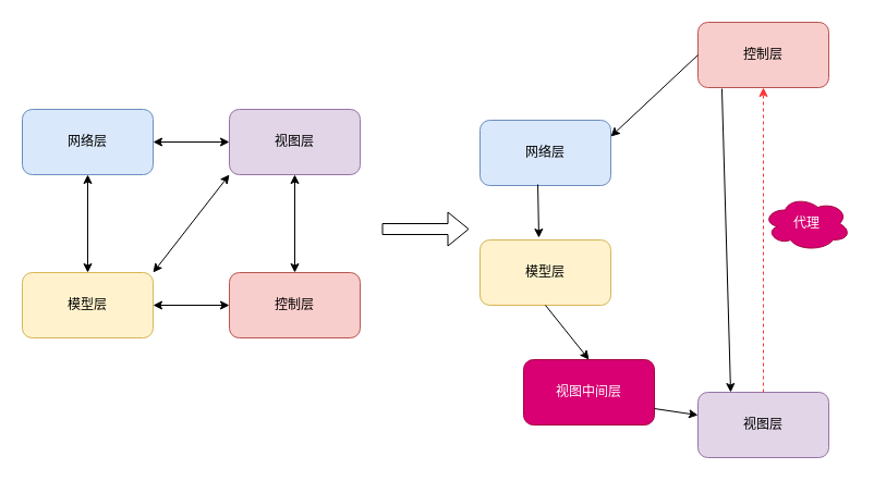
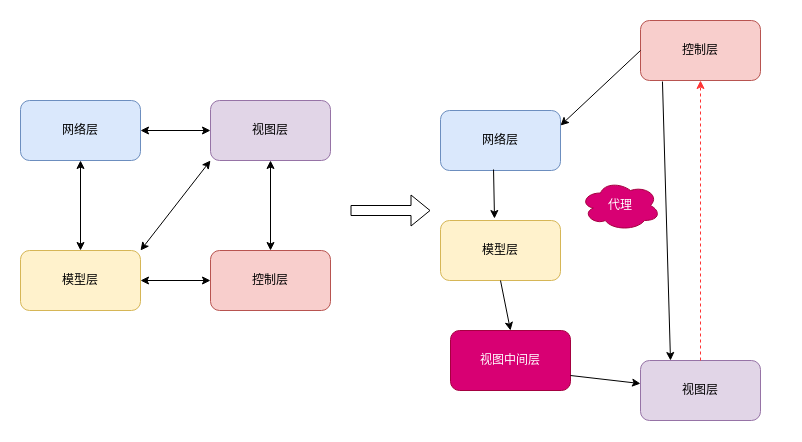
  <mxCell id="0" />
  <mxCell id="1" parent="0" />
  <mxCell id="2" value="网络层" style="rounded=1;whiteSpace=wrap;html=1;fillColor=#dae8fc;strokeColor=#6c8ebf;" vertex="1" parent="1"><mxGeometry x="20" y="100" width="120" height="60" as="geometry" /></mxCell>
  <mxCell id="3" value="模型层" style="rounded=1;whiteSpace=wrap;html=1;fillColor=#fff2cc;strokeColor=#d6b656;" vertex="1" parent="1"><mxGeometry x="20" y="250" width="120" height="60" as="geometry" /></mxCell>
  <mxCell id="4" value="控制层" style="rounded=1;whiteSpace=wrap;html=1;fillColor=#f8cecc;strokeColor=#b85450;" vertex="1" parent="1"><mxGeometry x="210" y="250" width="120" height="60" as="geometry" /></mxCell>
  <mxCell id="5" value="视图层" style="rounded=1;whiteSpace=wrap;html=1;fillColor=#e1d5e7;strokeColor=#9673a6;" vertex="1" parent="1"><mxGeometry x="210" y="100" width="120" height="60" as="geometry" /></mxCell>
  <mxCell id="6" value="" style="endArrow=classic;startArrow=classic;html=1;exitX=0.5;exitY=0;exitDx=0;exitDy=0;" edge="1" parent="1" source="4" target="5"><mxGeometry width="50" height="50" relative="1" as="geometry"><mxPoint x="350" y="260" as="sourcePoint" /><mxPoint x="400" y="210" as="targetPoint" /></mxGeometry></mxCell>
  <mxCell id="7" value="" style="endArrow=classic;startArrow=classic;html=1;entryX=0;entryY=0.5;entryDx=0;entryDy=0;exitX=1;exitY=0.5;exitDx=0;exitDy=0;" edge="1" parent="1" source="2" target="5"><mxGeometry width="50" height="50" relative="1" as="geometry"><mxPoint x="350" y="260" as="sourcePoint" /><mxPoint x="400" y="210" as="targetPoint" /></mxGeometry></mxCell>
  <mxCell id="8" value="" style="endArrow=classic;startArrow=classic;html=1;exitX=0.5;exitY=0;exitDx=0;exitDy=0;" edge="1" parent="1" source="3" target="2"><mxGeometry width="50" height="50" relative="1" as="geometry"><mxPoint x="350" y="260" as="sourcePoint" /><mxPoint x="400" y="210" as="targetPoint" /></mxGeometry></mxCell>
  <mxCell id="9" value="" style="endArrow=classic;startArrow=classic;html=1;entryX=0;entryY=0.5;entryDx=0;entryDy=0;exitX=1;exitY=0.5;exitDx=0;exitDy=0;" edge="1" parent="1" source="3" target="4"><mxGeometry width="50" height="50" relative="1" as="geometry"><mxPoint x="150" y="280" as="sourcePoint" /><mxPoint x="90" y="170" as="targetPoint" /></mxGeometry></mxCell>
  <mxCell id="10" value="" style="endArrow=classic;startArrow=classic;html=1;entryX=1;entryY=0;entryDx=0;entryDy=0;exitX=0;exitY=1;exitDx=0;exitDy=0;" edge="1" parent="1" source="5" target="3"><mxGeometry width="50" height="50" relative="1" as="geometry"><mxPoint x="350" y="260" as="sourcePoint" /><mxPoint x="400" y="210" as="targetPoint" /></mxGeometry></mxCell>
  <mxCell id="11" value="" style="shape=flexArrow;endArrow=classic;html=1;" edge="1" parent="1"><mxGeometry width="50" height="50" relative="1" as="geometry"><mxPoint x="350" y="210" as="sourcePoint" /><mxPoint x="430" y="210" as="targetPoint" /></mxGeometry></mxCell>
  <mxCell id="12" value="网络层" style="rounded=1;whiteSpace=wrap;html=1;fillColor=#dae8fc;strokeColor=#6c8ebf;" vertex="1" parent="1"><mxGeometry x="440" y="110" width="120" height="60" as="geometry" /></mxCell>
  <mxCell id="13" value="模型层" style="rounded=1;whiteSpace=wrap;html=1;fillColor=#fff2cc;strokeColor=#d6b656;" vertex="1" parent="1"><mxGeometry x="440" y="220" width="120" height="60" as="geometry" /></mxCell>
  <mxCell id="14" value="视图层" style="rounded=1;whiteSpace=wrap;html=1;fillColor=#e1d5e7;strokeColor=#9673a6;" vertex="1" parent="1"><mxGeometry x="640" y="360" width="120" height="60" as="geometry" /></mxCell>
  <mxCell id="15" value="控制层" style="rounded=1;whiteSpace=wrap;html=1;fillColor=#f8cecc;strokeColor=#b85450;" vertex="1" parent="1"><mxGeometry x="640" y="20" width="120" height="60" as="geometry" /></mxCell>
- <mxCell id="16" value="视图中间层" style="rounded=1;whiteSpace=wrap;html=1;fillColor=#d80073;strokeColor=#A50040;fontColor=#ffffff;" vertex="1" parent="1"><mxGeometry x="480" y="330" width="120" height="60" as="geometry" /></mxCell>
+ <mxCell id="16" value="视图中间层" style="rounded=1;whiteSpace=wrap;html=1;fillColor=#d80073;strokeColor=#A50040;fontColor=#ffffff;" vertex="1" parent="1"><mxGeometry x="450" y="330" width="120" height="60" as="geometry" /></mxCell>
  <mxCell id="17" value="" style="endArrow=classic;html=1;exitX=0;exitY=0.5;exitDx=0;exitDy=0;entryX=1;entryY=0.25;entryDx=0;entryDy=0;" edge="1" parent="1" source="15" target="12"><mxGeometry width="50" height="50" relative="1" as="geometry"><mxPoint x="490" y="260" as="sourcePoint" /><mxPoint x="530" y="-40" as="targetPoint" /></mxGeometry></mxCell>
  <mxCell id="18" value="" style="endArrow=classic;html=1;exitX=0.442;exitY=0.983;exitDx=0;exitDy=0;exitPerimeter=0;entryX=0.45;entryY=-0.033;entryDx=0;entryDy=0;entryPerimeter=0;" edge="1" parent="1" source="12" target="13"><mxGeometry width="50" height="50" relative="1" as="geometry"><mxPoint x="490" y="260" as="sourcePoint" /><mxPoint x="640" y="210" as="targetPoint" /></mxGeometry></mxCell>
  <mxCell id="19" value="" style="endArrow=classic;html=1;exitX=0.5;exitY=1;exitDx=0;exitDy=0;entryX=0.5;entryY=0;entryDx=0;entryDy=0;" edge="1" parent="1" source="13" target="16"><mxGeometry width="50" height="50" relative="1" as="geometry"><mxPoint x="503.04" y="178.98" as="sourcePoint" /><mxPoint x="504" y="228.02" as="targetPoint" /></mxGeometry></mxCell>
  <mxCell id="20" value="" style="endArrow=classic;html=1;exitX=1;exitY=0.75;exitDx=0;exitDy=0;" edge="1" parent="1" source="16" target="14"><mxGeometry width="50" height="50" relative="1" as="geometry"><mxPoint x="630" y="390" as="sourcePoint" /><mxPoint x="514" y="238.02" as="targetPoint" /></mxGeometry></mxCell>
  <mxCell id="21" value="" style="endArrow=classic;html=1;exitX=0.183;exitY=1.017;exitDx=0;exitDy=0;entryX=0.25;entryY=0;entryDx=0;entryDy=0;exitPerimeter=0;" edge="1" parent="1" source="15" target="14"><mxGeometry width="50" height="50" relative="1" as="geometry"><mxPoint x="650" y="60" as="sourcePoint" /><mxPoint x="570" y="135" as="targetPoint" /></mxGeometry></mxCell>
  <mxCell id="22" value="" style="endArrow=classic;html=1;entryX=0.5;entryY=1;entryDx=0;entryDy=0;dashed=1;strokeColor=#FF3333;exitX=0.5;exitY=0;exitDx=0;exitDy=0;" edge="1" parent="1" source="14" target="15"><mxGeometry width="50" height="50" relative="1" as="geometry"><mxPoint x="720" y="350" as="sourcePoint" /><mxPoint x="540" y="210" as="targetPoint" /></mxGeometry></mxCell>
- <mxCell id="23" value="代理" style="ellipse;shape=cloud;whiteSpace=wrap;html=1;fillColor=#d80073;strokeColor=#A50040;fontColor=#ffffff;" vertex="1" parent="1"><mxGeometry x="700" y="180" width="80" height="50" as="geometry" /></mxCell>
+ <mxCell id="23" value="代理" style="ellipse;shape=cloud;whiteSpace=wrap;html=1;fillColor=#d80073;strokeColor=#A50040;fontColor=#ffffff;" vertex="1" parent="1"><mxGeometry x="580" y="180" width="80" height="50" as="geometry" /></mxCell>
